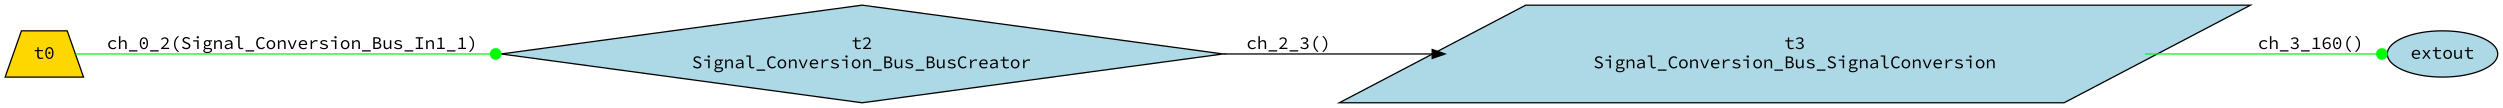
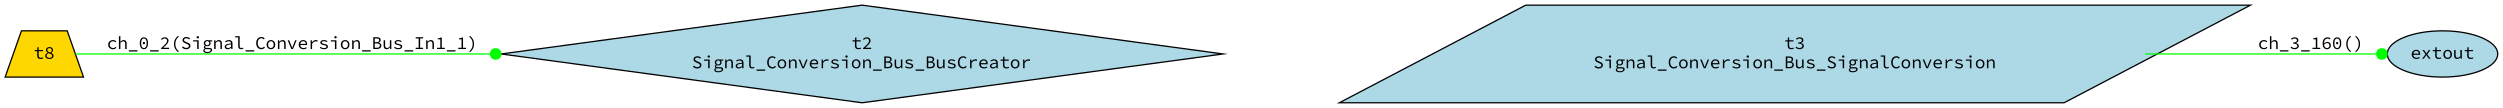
  digraph {
    fontname="Source Code Pro"
    rankdir=LR
    node [fillcolor=lightblue fontname="Source Code Pro" style=filled]
    edge [arrowhead=dot fontname="Source Code Pro" color=green]
    n1 [label="t2\nSignal_Conversion_Bus_BusCreator" shape=diamond]
    n2 [label="t3\nSignal_Conversion_Bus_SignalConversion" shape=parallelogram]
    n3 [label=extout shape=ellipse]
-   t0 [fillcolor=gold shape=trapezium]
-   n1 -> n2 [arrowhead=normal label="ch_2_3()" color=""]
+   t0 [fillcolor=gold shape=trapezium label=t8]
    n2 -> n3 [label="ch_3_160()"]
    t0 -> n1 [label="ch_0_2(Signal_Conversion_Bus_In1_1)"]
  }
